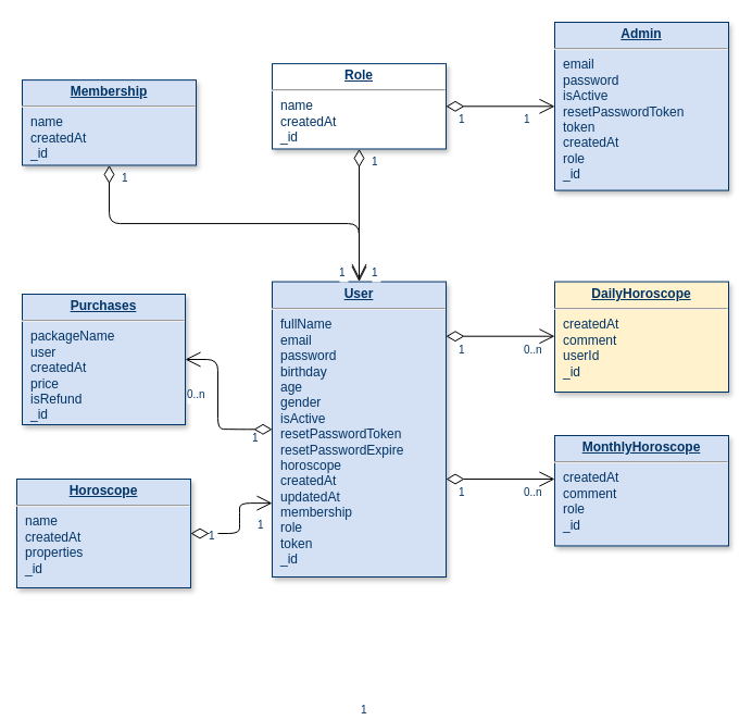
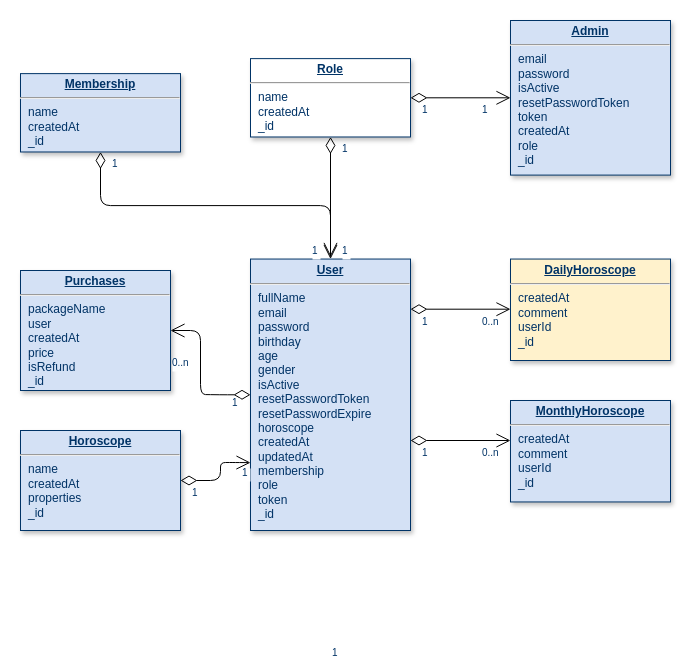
  <mxCell id="0" />
  <mxCell id="1" parent="0" />
  <mxCell id="2" value="&lt;p style=&quot;margin: 0px; margin-top: 4px; text-align: center; text-decoration: underline;&quot;&gt;&lt;strong&gt;Role&lt;/strong&gt;&lt;/p&gt;&lt;hr&gt;&lt;p style=&quot;margin: 0px; margin-left: 8px;&quot;&gt;name&lt;/p&gt;&lt;p style=&quot;margin: 0px; margin-left: 8px;&quot;&gt;createdAt&lt;/p&gt;&lt;p style=&quot;margin: 0px; margin-left: 8px;&quot;&gt;_&lt;span style=&quot;background-color: initial;&quot;&gt;id&lt;/span&gt;&lt;/p&gt;" style="verticalAlign=top;align=left;overflow=fill;fontSize=12;fontFamily=Helvetica;html=1;strokeColor=#003366;shadow=1;fillColor=#ffffff;fontColor=#003366;" parent="1" vertex="1"><mxGeometry x="250" y="58.12" width="160" height="78.36" as="geometry" /></mxCell>
  <mxCell id="3" value="&lt;p style=&quot;margin: 0px; margin-top: 4px; text-align: center; text-decoration: underline;&quot;&gt;&lt;strong&gt;User&lt;/strong&gt;&lt;/p&gt;&lt;hr&gt;&lt;p style=&quot;margin: 0px; margin-left: 8px;&quot;&gt;fullName&lt;/p&gt;&lt;p style=&quot;margin: 0px; margin-left: 8px;&quot;&gt;email&lt;/p&gt;&lt;p style=&quot;margin: 0px; margin-left: 8px;&quot;&gt;password&lt;/p&gt;&lt;p style=&quot;margin: 0px; margin-left: 8px;&quot;&gt;birthday&lt;/p&gt;&lt;p style=&quot;margin: 0px; margin-left: 8px;&quot;&gt;age&lt;/p&gt;&lt;p style=&quot;margin: 0px; margin-left: 8px;&quot;&gt;gender&lt;/p&gt;&lt;p style=&quot;margin: 0px; margin-left: 8px;&quot;&gt;isActive&lt;/p&gt;&lt;p style=&quot;margin: 0px; margin-left: 8px;&quot;&gt;resetPasswordToken&lt;/p&gt;&lt;p style=&quot;margin: 0px; margin-left: 8px;&quot;&gt;resetPasswordExpire&lt;/p&gt;&lt;p style=&quot;margin: 0px; margin-left: 8px;&quot;&gt;horoscope&lt;/p&gt;&lt;p style=&quot;margin: 0px; margin-left: 8px;&quot;&gt;createdAt&lt;/p&gt;&lt;p style=&quot;margin: 0px; margin-left: 8px;&quot;&gt;updatedAt&lt;/p&gt;&lt;p style=&quot;margin: 0px; margin-left: 8px;&quot;&gt;membership&lt;/p&gt;&lt;p style=&quot;margin: 0px; margin-left: 8px;&quot;&gt;role&lt;/p&gt;&lt;p style=&quot;margin: 0px; margin-left: 8px;&quot;&gt;token&lt;/p&gt;&lt;p style=&quot;margin: 0px; margin-left: 8px;&quot;&gt;_id&lt;/p&gt;&lt;p style=&quot;margin: 0px; margin-left: 8px;&quot;&gt;&lt;br&gt;&lt;/p&gt;&lt;p style=&quot;margin: 0px; margin-left: 8px;&quot;&gt;&lt;br&gt;&lt;/p&gt;" style="verticalAlign=top;align=left;overflow=fill;fontSize=12;fontFamily=Helvetica;html=1;strokeColor=#003366;shadow=1;fillColor=#D4E1F5;fontColor=#003366" parent="1" vertex="1"><mxGeometry x="250" y="258.55" width="160" height="271.45" as="geometry" /></mxCell>
  <mxCell id="4" value="" style="endArrow=open;endSize=12;startArrow=diamondThin;startSize=14;startFill=0;edgeStyle=orthogonalEdgeStyle;exitX=0.5;exitY=1;exitDx=0;exitDy=0;" parent="1" source="6" target="3" edge="1"><mxGeometry y="160" as="geometry"><mxPoint x="-60" y="116.48" as="sourcePoint" /><mxPoint x="100" y="116.48" as="targetPoint" /></mxGeometry></mxCell>
  <mxCell id="5" value="1" style="resizable=0;align=left;verticalAlign=top;labelBackgroundColor=#ffffff;fontSize=10;strokeColor=#003366;shadow=1;fillColor=#D4E1F5;fontColor=#003366" parent="4" connectable="0" vertex="1"><mxGeometry x="-1" relative="1" as="geometry"><mxPoint x="10" as="offset" /></mxGeometry></mxCell>
  <mxCell id="6" value="&lt;p style=&quot;margin: 0px; margin-top: 4px; text-align: center; text-decoration: underline;&quot;&gt;&lt;strong&gt;Membership&lt;/strong&gt;&lt;/p&gt;&lt;hr&gt;&lt;p style=&quot;margin: 0px; margin-left: 8px;&quot;&gt;name&lt;/p&gt;&lt;p style=&quot;margin: 0px; margin-left: 8px;&quot;&gt;createdAt&lt;/p&gt;&lt;p style=&quot;margin: 0px; margin-left: 8px;&quot;&gt;_id&lt;/p&gt;" style="verticalAlign=top;align=left;overflow=fill;fontSize=12;fontFamily=Helvetica;html=1;strokeColor=#003366;shadow=1;fillColor=#D4E1F5;fontColor=#003366" parent="1" vertex="1"><mxGeometry x="20" y="73.12" width="160" height="78.36" as="geometry" /></mxCell>
  <mxCell id="7" value="" style="endArrow=open;endSize=12;startArrow=diamondThin;startSize=14;startFill=0;edgeStyle=orthogonalEdgeStyle;exitX=0.5;exitY=1;exitDx=0;exitDy=0;" parent="1" source="2" edge="1"><mxGeometry y="160" as="geometry"><mxPoint x="220" y="136.48" as="sourcePoint" /><mxPoint x="330" y="256.48" as="targetPoint" /></mxGeometry></mxCell>
  <mxCell id="8" value="1" style="resizable=0;align=left;verticalAlign=top;labelBackgroundColor=#ffffff;fontSize=10;strokeColor=#003366;shadow=1;fillColor=#D4E1F5;fontColor=#003366" parent="7" connectable="0" vertex="1"><mxGeometry x="-1" relative="1" as="geometry"><mxPoint x="10" as="offset" /></mxGeometry></mxCell>
  <mxCell id="9" value="&lt;p style=&quot;margin: 0px; margin-top: 4px; text-align: center; text-decoration: underline;&quot;&gt;&lt;strong&gt;Admin&lt;/strong&gt;&lt;/p&gt;&lt;hr&gt;&lt;p style=&quot;margin: 0px; margin-left: 8px;&quot;&gt;email&lt;/p&gt;&lt;p style=&quot;margin: 0px; margin-left: 8px;&quot;&gt;password&lt;/p&gt;&lt;p style=&quot;margin: 0px; margin-left: 8px;&quot;&gt;isActive&lt;/p&gt;&lt;p style=&quot;margin: 0px; margin-left: 8px;&quot;&gt;resetPasswordToken&lt;/p&gt;&lt;p style=&quot;margin: 0px; margin-left: 8px;&quot;&gt;token&lt;/p&gt;&lt;p style=&quot;margin: 0px; margin-left: 8px;&quot;&gt;createdAt&lt;/p&gt;&lt;p style=&quot;margin: 0px; margin-left: 8px;&quot;&gt;role&lt;/p&gt;&lt;p style=&quot;margin: 0px; margin-left: 8px;&quot;&gt;_id&lt;/p&gt;" style="verticalAlign=top;align=left;overflow=fill;fontSize=12;fontFamily=Helvetica;html=1;strokeColor=#003366;shadow=1;fillColor=#D4E1F5;fontColor=#003366" parent="1" vertex="1"><mxGeometry x="510" y="20" width="160" height="154.59" as="geometry" /></mxCell>
  <mxCell id="10" value="" style="endArrow=open;endSize=12;startArrow=diamondThin;startSize=14;startFill=0;edgeStyle=orthogonalEdgeStyle;exitX=1;exitY=0.5;exitDx=0;exitDy=0;entryX=0;entryY=0.5;entryDx=0;entryDy=0;" parent="1" source="2" target="9" edge="1"><mxGeometry y="160" as="geometry"><mxPoint x="461" y="136.12" as="sourcePoint" /><mxPoint x="340" y="266.48" as="targetPoint" /></mxGeometry></mxCell>
  <mxCell id="11" value="1" style="resizable=0;align=left;verticalAlign=top;labelBackgroundColor=#ffffff;fontSize=10;strokeColor=#003366;shadow=1;fillColor=#D4E1F5;fontColor=#003366" parent="10" connectable="0" vertex="1"><mxGeometry x="-1" relative="1" as="geometry"><mxPoint x="10" as="offset" /></mxGeometry></mxCell>
  <mxCell id="12" value="1" style="resizable=0;align=left;verticalAlign=top;labelBackgroundColor=#ffffff;fontSize=10;strokeColor=#003366;shadow=1;fillColor=#D4E1F5;fontColor=#003366" parent="1" connectable="0" vertex="1"><mxGeometry x="480" y="97.3" as="geometry" /></mxCell>
  <mxCell id="13" value="1" style="resizable=0;align=left;verticalAlign=top;labelBackgroundColor=#ffffff;fontSize=10;strokeColor=#003366;shadow=1;fillColor=#D4E1F5;fontColor=#003366" parent="1" connectable="0" vertex="1"><mxGeometry x="340" y="238.12" as="geometry" /></mxCell>
  <mxCell id="14" value="1" style="resizable=0;align=left;verticalAlign=top;labelBackgroundColor=#ffffff;fontSize=10;strokeColor=#003366;shadow=1;fillColor=#D4E1F5;fontColor=#003366" parent="1" connectable="0" vertex="1"><mxGeometry x="310" y="238.12" as="geometry" /></mxCell>
- <mxCell id="15" value="&lt;p style=&quot;margin: 0px; margin-top: 4px; text-align: center; text-decoration: underline;&quot;&gt;&lt;strong&gt;Horoscope&lt;/strong&gt;&lt;/p&gt;&lt;hr&gt;&lt;p style=&quot;margin: 0px; margin-left: 8px;&quot;&gt;name&lt;/p&gt;&lt;p style=&quot;margin: 0px; margin-left: 8px;&quot;&gt;createdAt&lt;/p&gt;&lt;p style=&quot;margin: 0px; margin-left: 8px;&quot;&gt;properties&lt;/p&gt;&lt;p style=&quot;margin: 0px; margin-left: 8px;&quot;&gt;_id&lt;/p&gt;" style="verticalAlign=top;align=left;overflow=fill;fontSize=12;fontFamily=Helvetica;html=1;strokeColor=#003366;shadow=1;fillColor=#D4E1F5;fontColor=#003366" parent="1" vertex="1"><mxGeometry x="15" y="440" width="160" height="100" as="geometry" /></mxCell>
+ <mxCell id="15" value="&lt;p style=&quot;margin: 0px; margin-top: 4px; text-align: center; text-decoration: underline;&quot;&gt;&lt;strong&gt;Horoscope&lt;/strong&gt;&lt;/p&gt;&lt;hr&gt;&lt;p style=&quot;margin: 0px; margin-left: 8px;&quot;&gt;name&lt;/p&gt;&lt;p style=&quot;margin: 0px; margin-left: 8px;&quot;&gt;createdAt&lt;/p&gt;&lt;p style=&quot;margin: 0px; margin-left: 8px;&quot;&gt;properties&lt;/p&gt;&lt;p style=&quot;margin: 0px; margin-left: 8px;&quot;&gt;_id&lt;/p&gt;" style="verticalAlign=top;align=left;overflow=fill;fontSize=12;fontFamily=Helvetica;html=1;strokeColor=#003366;shadow=1;fillColor=#D4E1F5;fontColor=#003366" parent="1" vertex="1"><mxGeometry x="20" y="430" width="160" height="100" as="geometry" /></mxCell>
  <mxCell id="16" value="" style="endArrow=open;endSize=12;startArrow=diamondThin;startSize=14;startFill=0;edgeStyle=orthogonalEdgeStyle;exitX=1;exitY=0.5;exitDx=0;exitDy=0;entryX=0;entryY=0.75;entryDx=0;entryDy=0;" parent="1" source="15" target="3" edge="1"><mxGeometry y="160" as="geometry"><mxPoint x="-10" y="583.12" as="sourcePoint" /><mxPoint x="330" y="600" as="targetPoint" /><Array as="points"><mxPoint x="220" y="480" /><mxPoint x="220" y="462" /><mxPoint x="230" y="462" /></Array></mxGeometry></mxCell>
  <mxCell id="17" value="1" style="resizable=0;align=left;verticalAlign=top;labelBackgroundColor=#ffffff;fontSize=10;strokeColor=#003366;shadow=1;fillColor=#D4E1F5;fontColor=#003366" parent="16" connectable="0" vertex="1"><mxGeometry x="-1" relative="1" as="geometry"><mxPoint x="60" y="-20" as="offset" /></mxGeometry></mxCell>
  <mxCell id="18" value="&lt;p style=&quot;margin: 0px; margin-top: 4px; text-align: center; text-decoration: underline;&quot;&gt;&lt;strong&gt;Purchases&lt;/strong&gt;&lt;/p&gt;&lt;hr&gt;&lt;p style=&quot;margin: 0px; margin-left: 8px;&quot;&gt;packageName&lt;/p&gt;&lt;p style=&quot;margin: 0px; margin-left: 8px;&quot;&gt;user&lt;/p&gt;&lt;p style=&quot;margin: 0px; margin-left: 8px;&quot;&gt;createdAt&lt;/p&gt;&lt;p style=&quot;margin: 0px; margin-left: 8px;&quot;&gt;price&lt;/p&gt;&lt;p style=&quot;margin: 0px; margin-left: 8px;&quot;&gt;isRefund&lt;/p&gt;&lt;p style=&quot;margin: 0px; margin-left: 8px;&quot;&gt;_id&lt;/p&gt;" style="verticalAlign=top;align=left;overflow=fill;fontSize=12;fontFamily=Helvetica;html=1;strokeColor=#003366;shadow=1;fillColor=#D4E1F5;fontColor=#003366" parent="1" vertex="1"><mxGeometry x="20" y="270" width="150" height="120" as="geometry" /></mxCell>
  <mxCell id="19" value="" style="endArrow=open;endSize=12;startArrow=diamondThin;startSize=14;startFill=0;edgeStyle=orthogonalEdgeStyle;entryX=1;entryY=0.5;entryDx=0;entryDy=0;exitX=0;exitY=0.5;exitDx=0;exitDy=0;" parent="1" source="3" target="18" edge="1"><mxGeometry y="160" as="geometry"><mxPoint x="130" y="858.12" as="sourcePoint" /><mxPoint x="200" y="858.12" as="targetPoint" /><Array as="points"><mxPoint x="220" y="394" /><mxPoint x="200" y="394" /><mxPoint x="200" y="330" /></Array></mxGeometry></mxCell>
  <mxCell id="20" value="0..n" style="resizable=0;align=left;verticalAlign=top;labelBackgroundColor=#ffffff;fontSize=10;strokeColor=#003366;shadow=1;fillColor=#D4E1F5;fontColor=#003366" parent="19" connectable="0" vertex="1"><mxGeometry x="-1" relative="1" as="geometry"><mxPoint x="-80" y="-44" as="offset" /></mxGeometry></mxCell>
  <mxCell id="21" value="1" style="resizable=0;align=left;verticalAlign=top;labelBackgroundColor=#ffffff;fontSize=10;strokeColor=#003366;shadow=1;fillColor=#D4E1F5;fontColor=#003366" parent="1" connectable="0" vertex="1"><mxGeometry x="330" y="640" as="geometry" /></mxCell>
  <mxCell id="22" value="1" style="resizable=0;align=left;verticalAlign=top;labelBackgroundColor=#ffffff;fontSize=10;strokeColor=#003366;shadow=1;fillColor=#D4E1F5;fontColor=#003366" parent="1" connectable="0" vertex="1"><mxGeometry x="230" y="390" as="geometry" /></mxCell>
  <mxCell id="23" value="&lt;p style=&quot;margin: 0px; margin-top: 4px; text-align: center; text-decoration: underline;&quot;&gt;&lt;strong&gt;DailyHoroscope&lt;/strong&gt;&lt;/p&gt;&lt;hr&gt;&lt;p style=&quot;margin: 0px; margin-left: 8px;&quot;&gt;&lt;span style=&quot;background-color: initial;&quot;&gt;createdAt&lt;/span&gt;&lt;/p&gt;&lt;p style=&quot;margin: 0px; margin-left: 8px;&quot;&gt;&lt;span style=&quot;background-color: initial;&quot;&gt;comment&lt;/span&gt;&lt;/p&gt;&lt;p style=&quot;margin: 0px; margin-left: 8px;&quot;&gt;&lt;span style=&quot;background-color: initial;&quot;&gt;userId&lt;/span&gt;&lt;/p&gt;&lt;p style=&quot;margin: 0px; margin-left: 8px;&quot;&gt;&lt;span style=&quot;background-color: initial;&quot;&gt;_id&lt;/span&gt;&lt;br&gt;&lt;/p&gt;&lt;p style=&quot;margin: 0px; margin-left: 8px;&quot;&gt;&lt;br&gt;&lt;/p&gt;" style="verticalAlign=top;align=left;overflow=fill;fontSize=12;fontFamily=Helvetica;html=1;strokeColor=#003366;shadow=1;fillColor=#fff2cc;fontColor=#003366;" parent="1" vertex="1"><mxGeometry x="510" y="258.55" width="160" height="101.45" as="geometry" /></mxCell>
  <mxCell id="24" value="" style="endArrow=open;endSize=12;startArrow=diamondThin;startSize=14;startFill=0;edgeStyle=orthogonalEdgeStyle;exitX=1;exitY=0.5;exitDx=0;exitDy=0;entryX=0;entryY=0.5;entryDx=0;entryDy=0;" parent="1" edge="1"><mxGeometry y="160" as="geometry"><mxPoint x="410" y="308.69" as="sourcePoint" /><mxPoint x="510" y="308.69" as="targetPoint" /></mxGeometry></mxCell>
  <mxCell id="25" value="1" style="resizable=0;align=left;verticalAlign=top;labelBackgroundColor=#ffffff;fontSize=10;strokeColor=#003366;shadow=1;fillColor=#D4E1F5;fontColor=#003366" parent="24" connectable="0" vertex="1"><mxGeometry x="-1" relative="1" as="geometry"><mxPoint x="10" as="offset" /></mxGeometry></mxCell>
- <mxCell id="26" value="&lt;p style=&quot;margin: 0px; margin-top: 4px; text-align: center; text-decoration: underline;&quot;&gt;&lt;strong&gt;MonthlyHoroscope&lt;/strong&gt;&lt;/p&gt;&lt;hr&gt;&lt;p style=&quot;margin: 0px; margin-left: 8px;&quot;&gt;&lt;span style=&quot;background-color: initial;&quot;&gt;createdAt&lt;/span&gt;&lt;/p&gt;&lt;p style=&quot;margin: 0px; margin-left: 8px;&quot;&gt;&lt;span style=&quot;background-color: initial;&quot;&gt;comment&lt;/span&gt;&lt;/p&gt;&lt;p style=&quot;margin: 0px; margin-left: 8px;&quot;&gt;&lt;span style=&quot;background-color: initial;&quot;&gt;role&lt;/span&gt;&lt;/p&gt;&lt;p style=&quot;margin: 0px; margin-left: 8px;&quot;&gt;&lt;span style=&quot;background-color: initial;&quot;&gt;_id&lt;/span&gt;&lt;br&gt;&lt;/p&gt;&lt;p style=&quot;margin: 0px; margin-left: 8px;&quot;&gt;&lt;br&gt;&lt;/p&gt;" style="verticalAlign=top;align=left;overflow=fill;fontSize=12;fontFamily=Helvetica;html=1;strokeColor=#003366;shadow=1;fillColor=#D4E1F5;fontColor=#003366" parent="1" vertex="1"><mxGeometry x="510" y="400" width="160" height="101.45" as="geometry" /></mxCell>
+ <mxCell id="26" value="&lt;p style=&quot;margin: 0px; margin-top: 4px; text-align: center; text-decoration: underline;&quot;&gt;&lt;strong&gt;MonthlyHoroscope&lt;/strong&gt;&lt;/p&gt;&lt;hr&gt;&lt;p style=&quot;margin: 0px; margin-left: 8px;&quot;&gt;&lt;span style=&quot;background-color: initial;&quot;&gt;createdAt&lt;/span&gt;&lt;/p&gt;&lt;p style=&quot;margin: 0px; margin-left: 8px;&quot;&gt;&lt;span style=&quot;background-color: initial;&quot;&gt;comment&lt;/span&gt;&lt;/p&gt;&lt;p style=&quot;margin: 0px; margin-left: 8px;&quot;&gt;&lt;span style=&quot;background-color: initial;&quot;&gt;userId&lt;/span&gt;&lt;/p&gt;&lt;p style=&quot;margin: 0px; margin-left: 8px;&quot;&gt;&lt;span style=&quot;background-color: initial;&quot;&gt;_id&lt;/span&gt;&lt;br&gt;&lt;/p&gt;&lt;p style=&quot;margin: 0px; margin-left: 8px;&quot;&gt;&lt;br&gt;&lt;/p&gt;" style="verticalAlign=top;align=left;overflow=fill;fontSize=12;fontFamily=Helvetica;html=1;strokeColor=#003366;shadow=1;fillColor=#D4E1F5;fontColor=#003366" parent="1" vertex="1"><mxGeometry x="510" y="400" width="160" height="101.45" as="geometry" /></mxCell>
  <mxCell id="27" value="" style="endArrow=open;endSize=12;startArrow=diamondThin;startSize=14;startFill=0;edgeStyle=orthogonalEdgeStyle;exitX=1;exitY=0.5;exitDx=0;exitDy=0;entryX=0;entryY=0.5;entryDx=0;entryDy=0;" parent="1" edge="1"><mxGeometry y="160" as="geometry"><mxPoint x="410" y="440" as="sourcePoint" /><mxPoint x="510" y="440" as="targetPoint" /></mxGeometry></mxCell>
  <mxCell id="28" value="1" style="resizable=0;align=left;verticalAlign=top;labelBackgroundColor=#ffffff;fontSize=10;strokeColor=#003366;shadow=1;fillColor=#D4E1F5;fontColor=#003366" parent="27" connectable="0" vertex="1"><mxGeometry x="-1" relative="1" as="geometry"><mxPoint x="10" as="offset" /></mxGeometry></mxCell>
  <mxCell id="29" value="0..n" style="resizable=0;align=left;verticalAlign=top;labelBackgroundColor=#ffffff;fontSize=10;strokeColor=#003366;shadow=1;fillColor=#D4E1F5;fontColor=#003366" parent="1" connectable="0" vertex="1"><mxGeometry x="480" y="440" as="geometry" /></mxCell>
  <mxCell id="30" value="0..n" style="resizable=0;align=left;verticalAlign=top;labelBackgroundColor=#ffffff;fontSize=10;strokeColor=#003366;shadow=1;fillColor=#D4E1F5;fontColor=#003366" parent="1" connectable="0" vertex="1"><mxGeometry x="480" y="309.27" as="geometry" /></mxCell>
  <mxCell id="31" value="1" style="resizable=0;align=left;verticalAlign=top;labelBackgroundColor=#ffffff;fontSize=10;strokeColor=#003366;shadow=1;fillColor=#D4E1F5;fontColor=#003366" connectable="0" vertex="1" parent="1"><mxGeometry x="190" y="480" as="geometry" /></mxCell>
